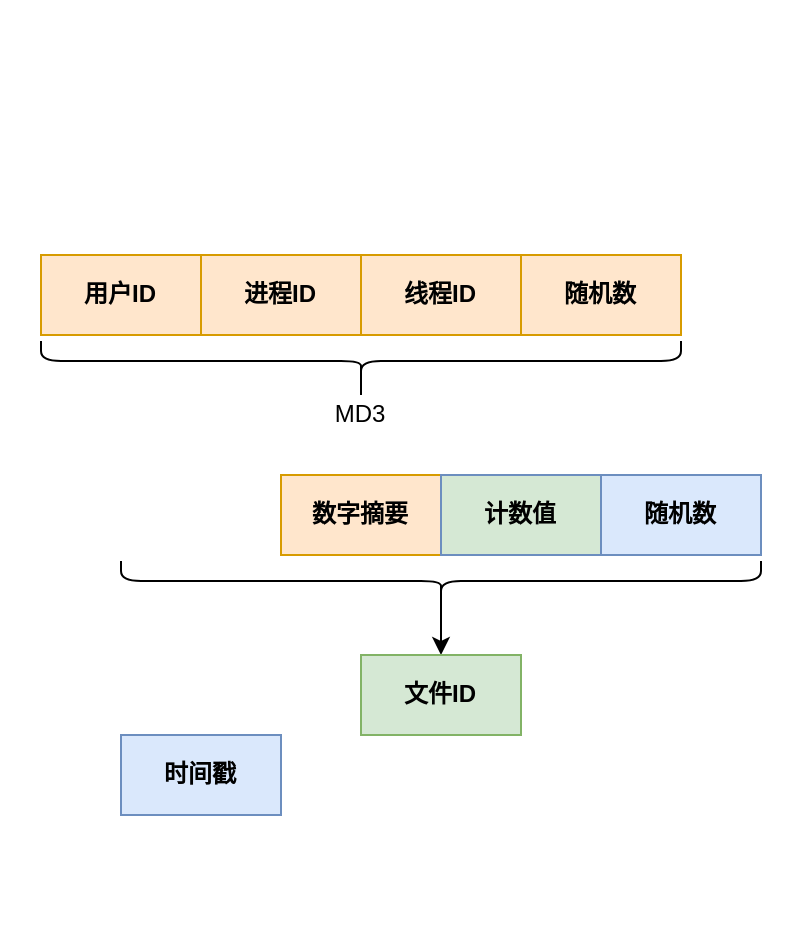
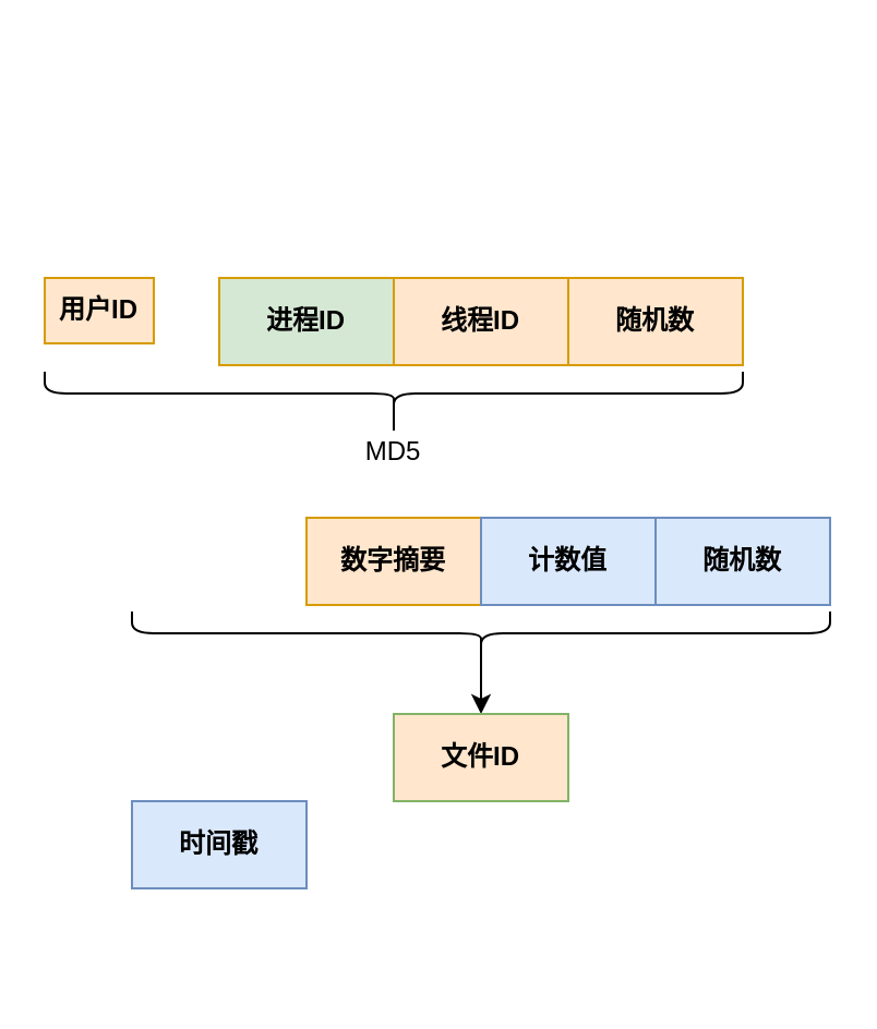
  <mxCell id="0" />
  <mxCell id="1" parent="0" />
- <mxCell id="2" value="用户ID" style="rounded=0;whiteSpace=wrap;html=1;fontStyle=1;fillColor=#ffe6cc;strokeColor=#d79b00;" vertex="1" parent="1"><mxGeometry x="20" y="127" width="80" height="40" as="geometry" /></mxCell>
- <mxCell id="3" value="进程ID" style="rounded=0;whiteSpace=wrap;html=1;fontStyle=1;fillColor=#ffe6cc;strokeColor=#d79b00;" vertex="1" parent="1"><mxGeometry x="100" y="127" width="80" height="40" as="geometry" /></mxCell>
+ <mxCell id="2" value="用户ID" style="rounded=0;whiteSpace=wrap;html=1;fontStyle=1;fillColor=#ffe6cc;strokeColor=#d79b00;" vertex="1" parent="1"><mxGeometry x="20" y="127" width="50" height="30" as="geometry" /></mxCell>
+ <mxCell id="3" value="进程ID" style="rounded=0;whiteSpace=wrap;html=1;fontStyle=1;fillColor=#d5e8d4;strokeColor=#d79b00;" vertex="1" parent="1"><mxGeometry x="100" y="127" width="80" height="40" as="geometry" /></mxCell>
  <mxCell id="4" value="线程ID" style="rounded=0;whiteSpace=wrap;html=1;fontStyle=1;fillColor=#ffe6cc;strokeColor=#d79b00;" vertex="1" parent="1"><mxGeometry x="180" y="127" width="80" height="40" as="geometry" /></mxCell>
  <mxCell id="5" value="随机数" style="rounded=0;whiteSpace=wrap;html=1;fontStyle=1;fillColor=#ffe6cc;strokeColor=#d79b00;" vertex="1" parent="1"><mxGeometry x="260" y="127" width="80" height="40" as="geometry" /></mxCell>
  <mxCell id="6" value="" style="shape=curlyBracket;whiteSpace=wrap;html=1;rounded=1;flipH=1;rotation=90;" vertex="1" parent="1"><mxGeometry x="170" y="20" width="20" height="320" as="geometry" /></mxCell>
  <mxCell id="7" value="数字摘要" style="rounded=0;whiteSpace=wrap;html=1;fontStyle=1;fillColor=#ffe6cc;strokeColor=#d79b00;" vertex="1" parent="1"><mxGeometry x="140" y="237" width="80" height="40" as="geometry" /></mxCell>
- <mxCell id="8" value="MD3" style="text;html=1;strokeColor=none;fillColor=none;align=center;verticalAlign=middle;whiteSpace=wrap;rounded=0;" vertex="1" parent="1"><mxGeometry x="165" y="197" width="30" height="20" as="geometry" /></mxCell>
+ <mxCell id="8" value="MD5" style="text;html=1;strokeColor=none;fillColor=none;align=center;verticalAlign=middle;whiteSpace=wrap;rounded=0;" vertex="1" parent="1"><mxGeometry x="165" y="197" width="30" height="20" as="geometry" /></mxCell>
  <mxCell id="9" value="" style="endArrow=none;html=1;rounded=0;exitX=0.1;exitY=0.5;exitDx=0;exitDy=0;exitPerimeter=0;" edge="1" parent="1" source="6" target="8"><mxGeometry width="50" height="50" relative="1" as="geometry"><mxPoint x="180" y="188" as="sourcePoint" /><mxPoint x="180" y="257" as="targetPoint" /></mxGeometry></mxCell>
  <mxCell id="10" value="时间戳" style="rounded=0;whiteSpace=wrap;html=1;fontStyle=1;fillColor=#dae8fc;strokeColor=#6c8ebf;" vertex="1" parent="1"><mxGeometry x="60" y="367" width="80" height="40" as="geometry" /></mxCell>
- <mxCell id="11" value="计数值" style="rounded=0;whiteSpace=wrap;html=1;fontStyle=1;fillColor=#d5e8d4;strokeColor=#6c8ebf;" vertex="1" parent="1"><mxGeometry x="220" y="237" width="80" height="40" as="geometry" /></mxCell>
+ <mxCell id="11" value="计数值" style="rounded=0;whiteSpace=wrap;html=1;fontStyle=1;fillColor=#dae8fc;strokeColor=#6c8ebf;" vertex="1" parent="1"><mxGeometry x="220" y="237" width="80" height="40" as="geometry" /></mxCell>
  <mxCell id="12" value="随机数" style="rounded=0;whiteSpace=wrap;html=1;fontStyle=1;fillColor=#dae8fc;strokeColor=#6c8ebf;" vertex="1" parent="1"><mxGeometry x="300" y="237" width="80" height="40" as="geometry" /></mxCell>
  <mxCell id="13" value="" style="shape=curlyBracket;whiteSpace=wrap;html=1;rounded=1;flipH=1;rotation=90;" vertex="1" parent="1"><mxGeometry x="210" y="130" width="20" height="320" as="geometry" /></mxCell>
  <mxCell id="14" value="" style="endArrow=classic;html=1;rounded=0;exitX=0.1;exitY=0.5;exitDx=0;exitDy=0;exitPerimeter=0;entryX=0.5;entryY=0;entryDx=0;entryDy=0;" edge="1" parent="1" source="13" target="15"><mxGeometry width="50" height="50" relative="1" as="geometry"><mxPoint x="210" y="367" as="sourcePoint" /><mxPoint x="220" y="327" as="targetPoint" /></mxGeometry></mxCell>
- <mxCell id="15" value="文件ID" style="rounded=0;whiteSpace=wrap;html=1;fontStyle=1;fillColor=#d5e8d4;strokeColor=#82b366;" vertex="1" parent="1"><mxGeometry x="180" y="327" width="80" height="40" as="geometry" /></mxCell>
+ <mxCell id="15" value="文件ID" style="rounded=0;whiteSpace=wrap;html=1;fontStyle=1;fillColor=#ffe6cc;strokeColor=#82b366;" vertex="1" parent="1"><mxGeometry x="180" y="327" width="80" height="40" as="geometry" /></mxCell>
